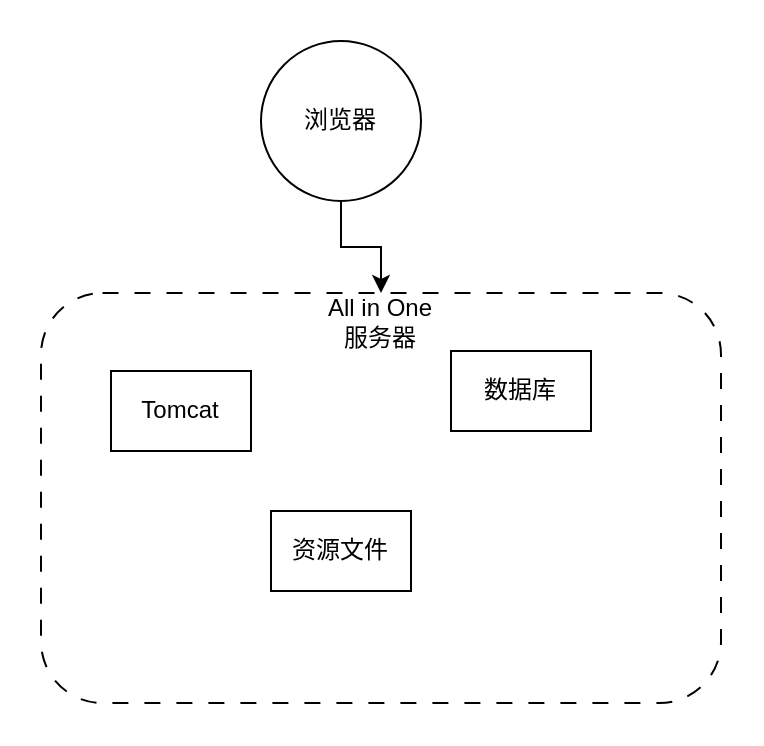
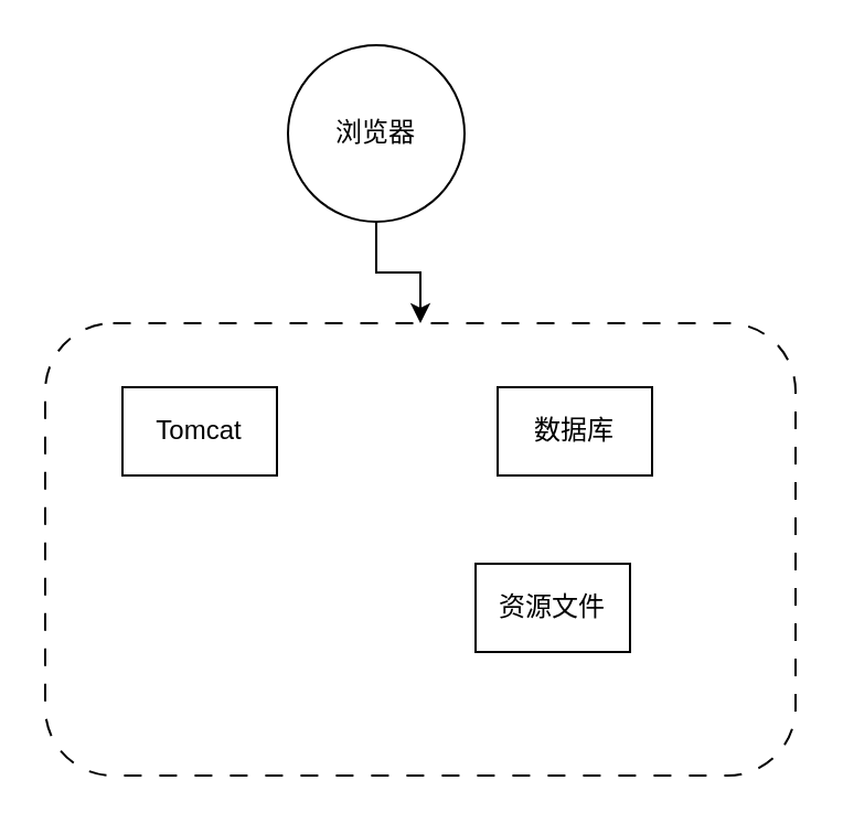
  <mxCell id="0" />
  <mxCell id="1" parent="0" />
  <mxCell id="2" style="edgeStyle=orthogonalEdgeStyle;rounded=0;orthogonalLoop=1;jettySize=auto;html=1;exitX=0.5;exitY=1;exitDx=0;exitDy=0;" edge="1" parent="1" source="3" target="4"><mxGeometry relative="1" as="geometry" /></mxCell>
  <mxCell id="3" value="浏览器" style="ellipse;whiteSpace=wrap;html=1;aspect=fixed;" vertex="1" parent="1"><mxGeometry x="130" y="20" width="80" height="80" as="geometry" /></mxCell>
  <mxCell id="4" value="" style="rounded=1;whiteSpace=wrap;html=1;dashed=1;dashPattern=8 8;" vertex="1" parent="1"><mxGeometry x="20" y="146" width="340" height="205" as="geometry" /></mxCell>
- <mxCell id="5" value="Tomcat" style="rounded=0;whiteSpace=wrap;html=1;" vertex="1" parent="1"><mxGeometry x="55" y="185" width="70" height="40" as="geometry" /></mxCell>
- <mxCell id="6" value="资源文件" style="rounded=0;whiteSpace=wrap;html=1;" vertex="1" parent="1"><mxGeometry x="135" y="255" width="70" height="40" as="geometry" /></mxCell>
+ <mxCell id="5" value="Tomcat" style="rounded=0;whiteSpace=wrap;html=1;" vertex="1" parent="1"><mxGeometry x="55" y="175" width="70" height="40" as="geometry" /></mxCell>
+ <mxCell id="6" value="资源文件" style="rounded=0;whiteSpace=wrap;html=1;" vertex="1" parent="1"><mxGeometry x="215" y="255" width="70" height="40" as="geometry" /></mxCell>
  <mxCell id="7" value="数据库" style="rounded=0;whiteSpace=wrap;html=1;" vertex="1" parent="1"><mxGeometry x="225" y="175" width="70" height="40" as="geometry" /></mxCell>
- <mxCell id="8" value="All in One 服务器" style="text;html=1;align=center;verticalAlign=middle;whiteSpace=wrap;rounded=0;" vertex="1" parent="1"><mxGeometry x="160" y="146" width="60" height="30" as="geometry" /></mxCell>
